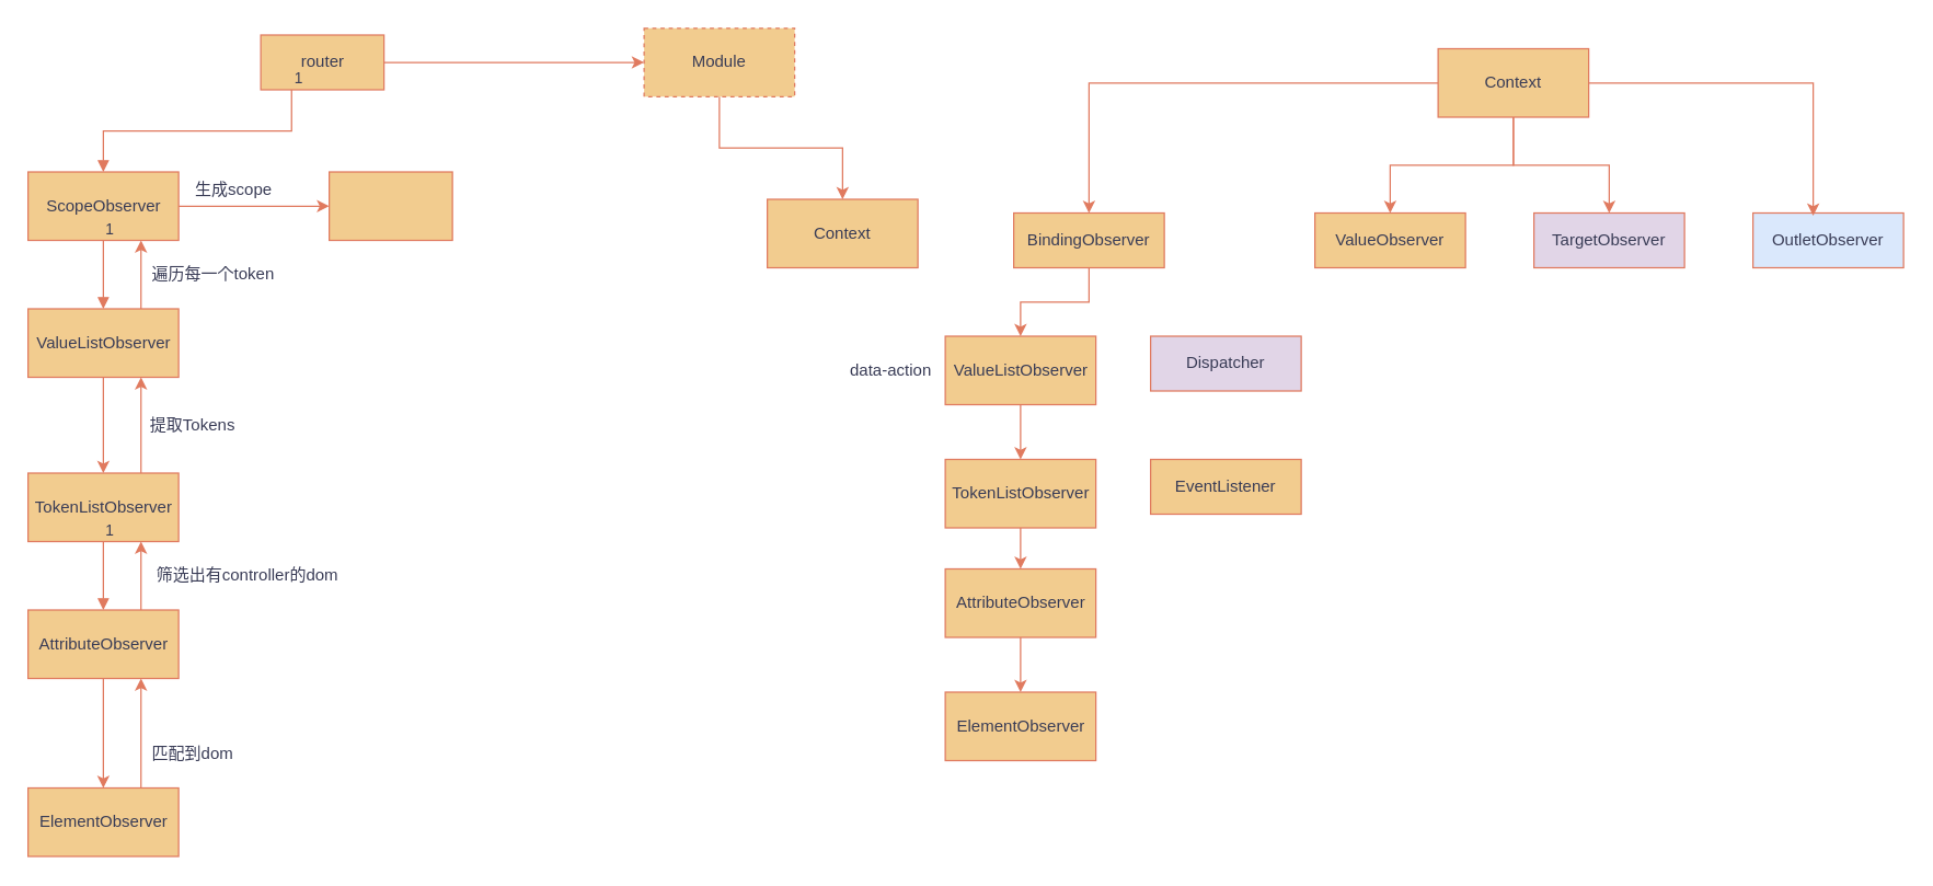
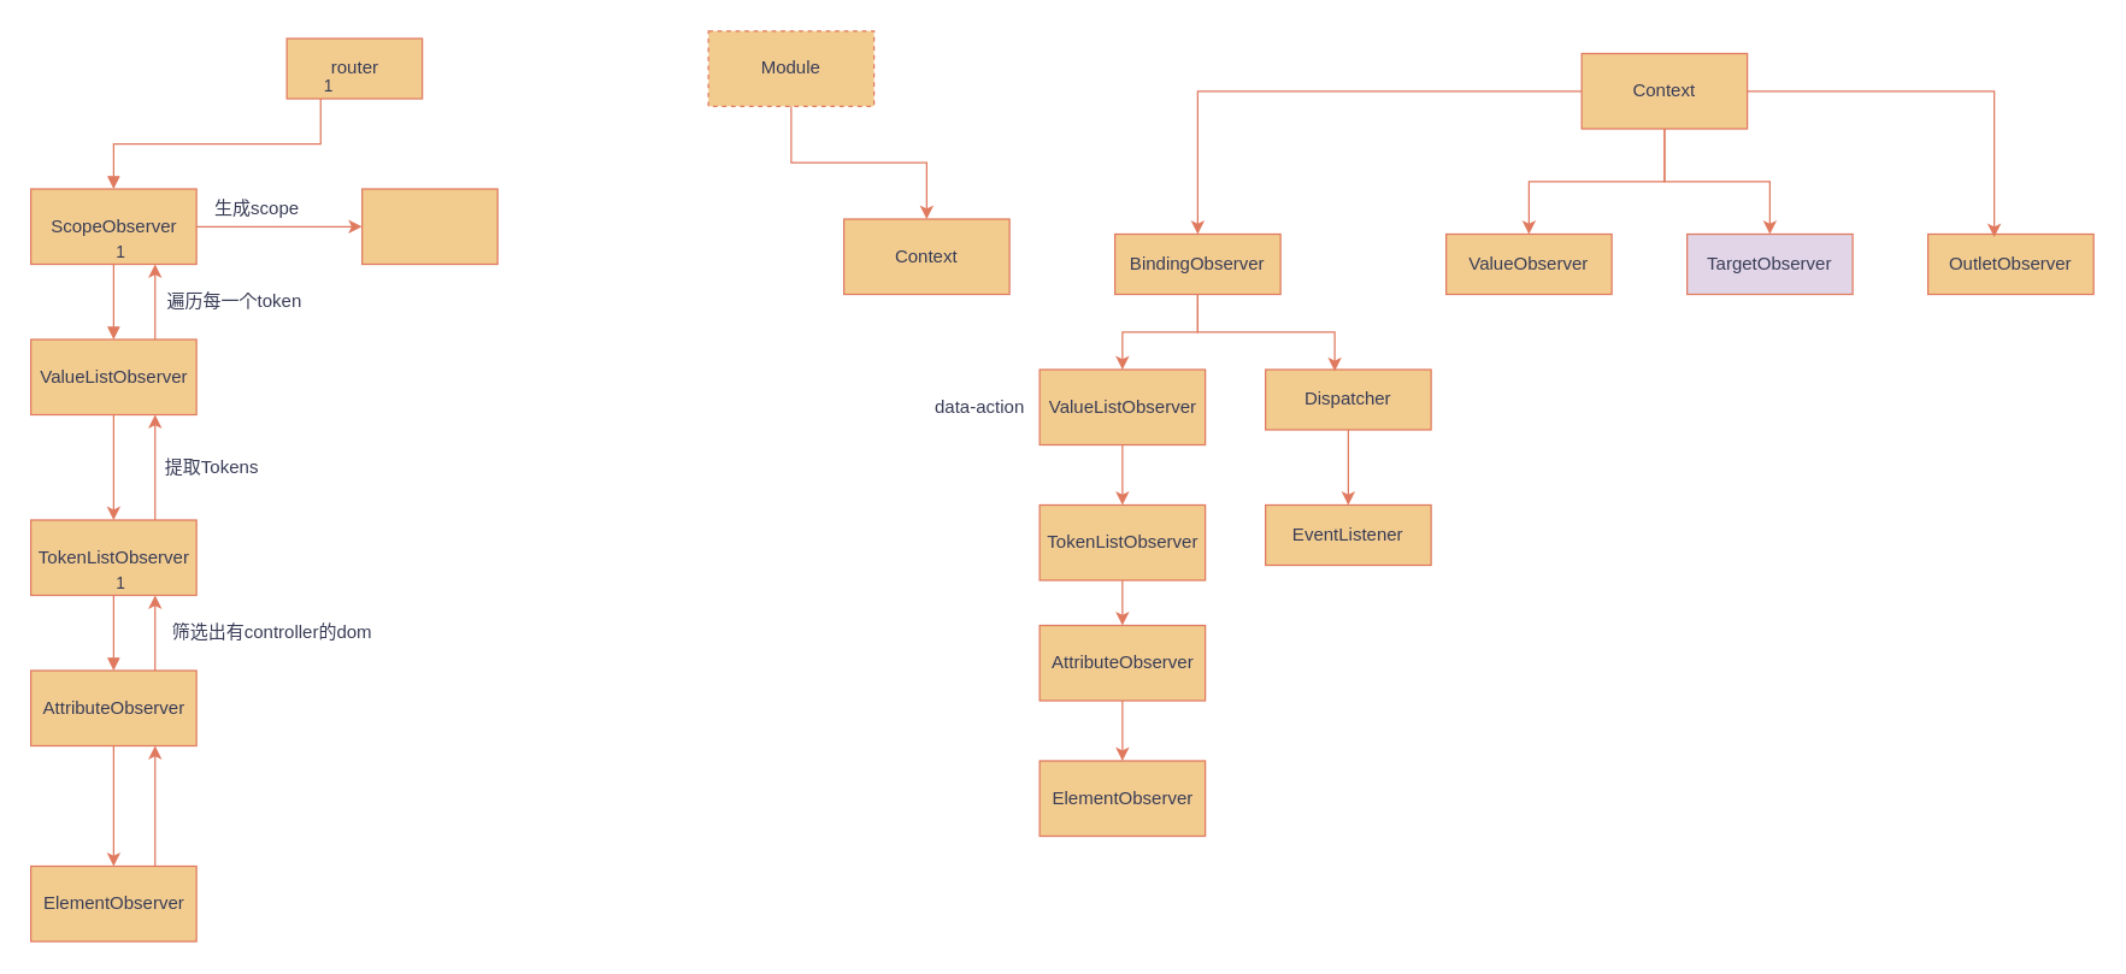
  <mxCell id="0" />
  <mxCell id="1" value="未命名图层" style="" parent="0" />
  <mxCell id="2" parent="0" />
- <mxCell id="3" value="" style="edgeStyle=orthogonalEdgeStyle;orthogonalLoop=1;jettySize=auto;html=1;labelBackgroundColor=none;strokeColor=#E07A5F;fontColor=default;" parent="2" source="4" target="24" edge="1"><mxGeometry relative="1" as="geometry" /></mxCell>
  <mxCell id="4" value="router" style="html=1;rounded=0;labelBackgroundColor=none;fillColor=#F2CC8F;strokeColor=#E07A5F;fontColor=#393C56;" parent="2" vertex="1"><mxGeometry x="190" y="25" width="90" height="40" as="geometry" /></mxCell>
  <mxCell id="5" style="edgeStyle=orthogonalEdgeStyle;rounded=0;orthogonalLoop=1;jettySize=auto;html=1;entryX=0;entryY=0.5;entryDx=0;entryDy=0;strokeColor=#E07A5F;fontColor=#393C56;fillColor=#F2CC8F;" edge="1" parent="2" source="6" target="52"><mxGeometry relative="1" as="geometry" /></mxCell>
  <mxCell id="6" value="ScopeObserver" style="html=1;rounded=0;labelBackgroundColor=none;fillColor=#F2CC8F;strokeColor=#E07A5F;fontColor=#393C56;" parent="2" vertex="1"><mxGeometry x="20" y="125" width="110" height="50" as="geometry" /></mxCell>
  <mxCell id="7" value="" style="edgeStyle=orthogonalEdgeStyle;orthogonalLoop=1;jettySize=auto;html=1;labelBackgroundColor=none;strokeColor=#E07A5F;fontColor=default;" parent="2" source="9" target="15" edge="1"><mxGeometry relative="1" as="geometry" /></mxCell>
  <mxCell id="8" style="edgeStyle=orthogonalEdgeStyle;rounded=0;orthogonalLoop=1;jettySize=auto;html=1;exitX=0.75;exitY=0;exitDx=0;exitDy=0;entryX=0.75;entryY=1;entryDx=0;entryDy=0;strokeColor=#E07A5F;fontColor=#393C56;fillColor=#F2CC8F;" edge="1" parent="2" source="9" target="6"><mxGeometry relative="1" as="geometry" /></mxCell>
  <mxCell id="9" value="ValueListObserver" style="html=1;rounded=0;labelBackgroundColor=none;fillColor=#F2CC8F;strokeColor=#E07A5F;fontColor=#393C56;" parent="2" vertex="1"><mxGeometry x="20" y="225" width="110" height="50" as="geometry" /></mxCell>
  <mxCell id="10" value="" style="endArrow=block;endFill=1;html=1;edgeStyle=orthogonalEdgeStyle;align=left;verticalAlign=top;rounded=0;exitX=0.25;exitY=1;exitDx=0;exitDy=0;entryX=0.5;entryY=0;entryDx=0;entryDy=0;curved=0;labelBackgroundColor=none;strokeColor=#E07A5F;fontColor=default;" parent="2" source="4" target="6" edge="1"><mxGeometry x="-1" relative="1" as="geometry"><mxPoint x="290" y="95" as="sourcePoint" /><mxPoint x="450" y="95" as="targetPoint" /></mxGeometry></mxCell>
  <mxCell id="11" value="1" style="edgeLabel;resizable=0;html=1;align=left;verticalAlign=bottom;rounded=0;labelBackgroundColor=none;fontColor=#393C56;" parent="10" connectable="0" vertex="1"><mxGeometry x="-1" relative="1" as="geometry" /></mxCell>
  <mxCell id="12" value="" style="endArrow=block;endFill=1;html=1;edgeStyle=orthogonalEdgeStyle;align=left;verticalAlign=top;rounded=0;exitX=0.5;exitY=1;exitDx=0;exitDy=0;entryX=0.5;entryY=0;entryDx=0;entryDy=0;labelBackgroundColor=none;strokeColor=#E07A5F;fontColor=default;" parent="2" source="6" target="9" edge="1"><mxGeometry x="-1" relative="1" as="geometry"><mxPoint x="480" y="395" as="sourcePoint" /><mxPoint x="640" y="395" as="targetPoint" /></mxGeometry></mxCell>
  <mxCell id="13" value="1" style="edgeLabel;resizable=0;html=1;align=left;verticalAlign=bottom;rounded=0;labelBackgroundColor=none;fontColor=#393C56;" parent="12" connectable="0" vertex="1"><mxGeometry x="-1" relative="1" as="geometry" /></mxCell>
  <mxCell id="14" style="edgeStyle=orthogonalEdgeStyle;rounded=0;orthogonalLoop=1;jettySize=auto;html=1;exitX=0.75;exitY=0;exitDx=0;exitDy=0;entryX=0.75;entryY=1;entryDx=0;entryDy=0;strokeColor=#E07A5F;fontColor=#393C56;fillColor=#F2CC8F;" edge="1" parent="2" source="15" target="9"><mxGeometry relative="1" as="geometry" /></mxCell>
  <mxCell id="15" value="TokenListObserver" style="html=1;rounded=0;labelBackgroundColor=none;fillColor=#F2CC8F;strokeColor=#E07A5F;fontColor=#393C56;" parent="2" vertex="1"><mxGeometry x="20" y="345" width="110" height="50" as="geometry" /></mxCell>
  <mxCell id="16" value="" style="edgeStyle=orthogonalEdgeStyle;orthogonalLoop=1;jettySize=auto;html=1;labelBackgroundColor=none;strokeColor=#E07A5F;fontColor=default;" parent="2" source="18" target="22" edge="1"><mxGeometry relative="1" as="geometry" /></mxCell>
  <mxCell id="17" style="edgeStyle=orthogonalEdgeStyle;rounded=0;orthogonalLoop=1;jettySize=auto;html=1;exitX=0.75;exitY=0;exitDx=0;exitDy=0;entryX=0.75;entryY=1;entryDx=0;entryDy=0;strokeColor=#E07A5F;fontColor=#393C56;fillColor=#F2CC8F;" edge="1" parent="2" source="18" target="15"><mxGeometry relative="1" as="geometry" /></mxCell>
  <mxCell id="18" value="AttributeObserver" style="html=1;rounded=0;labelBackgroundColor=none;fillColor=#F2CC8F;strokeColor=#E07A5F;fontColor=#393C56;" parent="2" vertex="1"><mxGeometry x="20" y="445" width="110" height="50" as="geometry" /></mxCell>
  <mxCell id="19" value="&lt;div&gt;&lt;br&gt;&lt;/div&gt;&lt;div&gt;&lt;br&gt;&lt;/div&gt;" style="endArrow=block;endFill=1;html=1;edgeStyle=orthogonalEdgeStyle;align=left;verticalAlign=top;rounded=0;exitX=0.5;exitY=1;exitDx=0;exitDy=0;entryX=0.5;entryY=0;entryDx=0;entryDy=0;labelBackgroundColor=none;strokeColor=#E07A5F;fontColor=default;" parent="2" source="15" target="18" edge="1"><mxGeometry x="-1" relative="1" as="geometry"><mxPoint x="480" y="615" as="sourcePoint" /><mxPoint x="640" y="615" as="targetPoint" /></mxGeometry></mxCell>
  <mxCell id="20" value="1" style="edgeLabel;resizable=0;html=1;align=left;verticalAlign=bottom;rounded=0;labelBackgroundColor=none;fontColor=#393C56;" parent="19" connectable="0" vertex="1"><mxGeometry x="-1" relative="1" as="geometry" /></mxCell>
  <mxCell id="21" style="edgeStyle=orthogonalEdgeStyle;rounded=0;orthogonalLoop=1;jettySize=auto;html=1;exitX=0.75;exitY=0;exitDx=0;exitDy=0;entryX=0.75;entryY=1;entryDx=0;entryDy=0;strokeColor=#E07A5F;fontColor=#393C56;fillColor=#F2CC8F;" edge="1" parent="2" source="22" target="18"><mxGeometry relative="1" as="geometry" /></mxCell>
  <mxCell id="22" value="ElementObserver" style="html=1;rounded=0;labelBackgroundColor=none;fillColor=#F2CC8F;strokeColor=#E07A5F;fontColor=#393C56;" parent="2" vertex="1"><mxGeometry x="20" y="575" width="110" height="50" as="geometry" /></mxCell>
  <mxCell id="23" value="" style="edgeStyle=orthogonalEdgeStyle;rounded=0;orthogonalLoop=1;jettySize=auto;html=1;strokeColor=#E07A5F;fontColor=default;fillColor=#F2CC8F;labelBackgroundColor=none;" parent="2" source="24" target="35" edge="1"><mxGeometry relative="1" as="geometry" /></mxCell>
  <mxCell id="24" value="Module" style="html=1;whiteSpace=wrap;labelBackgroundColor=none;fillColor=#F2CC8F;strokeColor=#E07A5F;fontColor=#393C56;dashed=1;" parent="2" vertex="1"><mxGeometry x="470" y="20" width="110" height="50" as="geometry" /></mxCell>
  <mxCell id="25" style="edgeStyle=orthogonalEdgeStyle;rounded=0;orthogonalLoop=1;jettySize=auto;html=1;strokeColor=#E07A5F;fontColor=default;fillColor=#F2CC8F;labelBackgroundColor=none;" parent="2" source="28" target="31" edge="1"><mxGeometry relative="1" as="geometry" /></mxCell>
  <mxCell id="26" style="edgeStyle=orthogonalEdgeStyle;rounded=0;orthogonalLoop=1;jettySize=auto;html=1;strokeColor=#E07A5F;fontColor=default;fillColor=#F2CC8F;labelBackgroundColor=none;" parent="2" source="28" target="32" edge="1"><mxGeometry relative="1" as="geometry" /></mxCell>
  <mxCell id="27" style="edgeStyle=orthogonalEdgeStyle;rounded=0;orthogonalLoop=1;jettySize=auto;html=1;strokeColor=#E07A5F;fontColor=default;fillColor=#F2CC8F;labelBackgroundColor=none;" parent="2" source="28" target="30" edge="1"><mxGeometry relative="1" as="geometry" /></mxCell>
  <mxCell id="28" value="Context" style="html=1;whiteSpace=wrap;labelBackgroundColor=none;fillColor=#F2CC8F;strokeColor=#E07A5F;fontColor=#393C56;" parent="2" vertex="1"><mxGeometry x="1050" y="35" width="110" height="50" as="geometry" /></mxCell>
  <mxCell id="29" value="" style="edgeStyle=orthogonalEdgeStyle;rounded=0;orthogonalLoop=1;jettySize=auto;html=1;strokeColor=#E07A5F;fontColor=default;fillColor=#F2CC8F;labelBackgroundColor=none;" parent="2" source="30" target="37" edge="1"><mxGeometry relative="1" as="geometry" /></mxCell>
  <mxCell id="30" value="BindingObserver" style="html=1;whiteSpace=wrap;labelBackgroundColor=none;fillColor=#F2CC8F;strokeColor=#E07A5F;fontColor=#393C56;" parent="2" vertex="1"><mxGeometry x="740" y="155" width="110" height="40" as="geometry" /></mxCell>
  <mxCell id="31" value="ValueObserver" style="html=1;whiteSpace=wrap;labelBackgroundColor=none;fillColor=#F2CC8F;strokeColor=#E07A5F;fontColor=#393C56;" parent="2" vertex="1"><mxGeometry x="960" y="155" width="110" height="40" as="geometry" /></mxCell>
  <mxCell id="32" value="TargetObserver" style="html=1;whiteSpace=wrap;labelBackgroundColor=none;fillColor=#e1d5e7;strokeColor=#E07A5F;fontColor=#393C56;" parent="2" vertex="1"><mxGeometry x="1120" y="155" width="110" height="40" as="geometry" /></mxCell>
- <mxCell id="33" value="OutletObserver" style="html=1;whiteSpace=wrap;labelBackgroundColor=none;fillColor=#dae8fc;strokeColor=#E07A5F;fontColor=#393C56;" parent="2" vertex="1"><mxGeometry x="1280" y="155" width="110" height="40" as="geometry" /></mxCell>
+ <mxCell id="33" value="OutletObserver" style="html=1;whiteSpace=wrap;labelBackgroundColor=none;fillColor=#F2CC8F;strokeColor=#E07A5F;fontColor=#393C56;" parent="2" vertex="1"><mxGeometry x="1280" y="155" width="110" height="40" as="geometry" /></mxCell>
  <mxCell id="34" style="edgeStyle=orthogonalEdgeStyle;rounded=0;orthogonalLoop=1;jettySize=auto;html=1;entryX=0.4;entryY=0.05;entryDx=0;entryDy=0;entryPerimeter=0;strokeColor=#E07A5F;fontColor=default;fillColor=#F2CC8F;labelBackgroundColor=none;" parent="2" source="28" target="33" edge="1"><mxGeometry relative="1" as="geometry" /></mxCell>
  <mxCell id="35" value="Context" style="html=1;whiteSpace=wrap;labelBackgroundColor=none;fillColor=#F2CC8F;strokeColor=#E07A5F;fontColor=#393C56;" parent="2" vertex="1"><mxGeometry x="560" y="145" width="110" height="50" as="geometry" /></mxCell>
  <mxCell id="36" value="" style="edgeStyle=orthogonalEdgeStyle;rounded=0;orthogonalLoop=1;jettySize=auto;html=1;strokeColor=#E07A5F;fontColor=default;fillColor=#F2CC8F;labelBackgroundColor=none;" parent="2" source="37" target="39" edge="1"><mxGeometry relative="1" as="geometry" /></mxCell>
  <mxCell id="37" value="ValueListObserver" style="html=1;rounded=0;labelBackgroundColor=none;fillColor=#F2CC8F;strokeColor=#E07A5F;fontColor=#393C56;" parent="2" vertex="1"><mxGeometry x="690" y="245" width="110" height="50" as="geometry" /></mxCell>
  <mxCell id="38" value="" style="edgeStyle=orthogonalEdgeStyle;rounded=0;orthogonalLoop=1;jettySize=auto;html=1;strokeColor=#E07A5F;fontColor=#393C56;fillColor=#F2CC8F;" edge="1" parent="2" source="39" target="50"><mxGeometry relative="1" as="geometry" /></mxCell>
  <mxCell id="39" value="TokenListObserver" style="html=1;rounded=0;labelBackgroundColor=none;fillColor=#F2CC8F;strokeColor=#E07A5F;fontColor=#393C56;" parent="2" vertex="1"><mxGeometry x="690" y="335" width="110" height="50" as="geometry" /></mxCell>
  <mxCell id="40" value="data-action" style="text;html=1;align=center;verticalAlign=middle;resizable=0;points=[];autosize=1;strokeColor=none;fillColor=none;fontColor=#393C56;labelBackgroundColor=none;" parent="2" vertex="1"><mxGeometry x="610" y="255" width="80" height="30" as="geometry" /></mxCell>
  <mxCell id="41" value="ElementObserver" style="html=1;rounded=0;labelBackgroundColor=none;fillColor=#F2CC8F;strokeColor=#E07A5F;fontColor=#393C56;" parent="2" vertex="1"><mxGeometry x="690" y="505" width="110" height="50" as="geometry" /></mxCell>
- <mxCell id="43" value="Dispatcher" style="html=1;whiteSpace=wrap;labelBackgroundColor=none;fillColor=#e1d5e7;strokeColor=#E07A5F;fontColor=#393C56;" vertex="1" parent="2"><mxGeometry x="840" y="245" width="110" height="40" as="geometry" /></mxCell>
+ <mxCell id="42" value="" style="edgeStyle=orthogonalEdgeStyle;rounded=0;orthogonalLoop=1;jettySize=auto;html=1;strokeColor=#E07A5F;fontColor=#393C56;fillColor=#F2CC8F;" edge="1" parent="2" source="43" target="45"><mxGeometry relative="1" as="geometry" /></mxCell>
+ <mxCell id="43" value="Dispatcher" style="html=1;whiteSpace=wrap;labelBackgroundColor=none;fillColor=#F2CC8F;strokeColor=#E07A5F;fontColor=#393C56;" vertex="1" parent="2"><mxGeometry x="840" y="245" width="110" height="40" as="geometry" /></mxCell>
+ <mxCell id="44" style="edgeStyle=orthogonalEdgeStyle;rounded=0;orthogonalLoop=1;jettySize=auto;html=1;entryX=0.418;entryY=0.025;entryDx=0;entryDy=0;entryPerimeter=0;strokeColor=#E07A5F;fontColor=#393C56;fillColor=#F2CC8F;" edge="1" parent="2" source="30" target="43"><mxGeometry relative="1" as="geometry" /></mxCell>
  <mxCell id="45" value="EventListener" style="html=1;whiteSpace=wrap;labelBackgroundColor=none;fillColor=#F2CC8F;strokeColor=#E07A5F;fontColor=#393C56;" vertex="1" parent="2"><mxGeometry x="840" y="335" width="110" height="40" as="geometry" /></mxCell>
- <mxCell id="46" value="匹配到dom" style="text;html=1;align=center;verticalAlign=middle;resizable=0;points=[];autosize=1;strokeColor=none;fillColor=none;fontColor=#393C56;" vertex="1" parent="2"><mxGeometry x="100" y="535" width="80" height="30" as="geometry" /></mxCell>
  <mxCell id="47" value="筛选出有controller的dom" style="text;html=1;align=center;verticalAlign=middle;resizable=0;points=[];autosize=1;strokeColor=none;fillColor=none;fontColor=#393C56;" vertex="1" parent="2"><mxGeometry x="100" y="405" width="160" height="30" as="geometry" /></mxCell>
  <mxCell id="48" value="提取Tokens" style="text;html=1;align=center;verticalAlign=middle;resizable=0;points=[];autosize=1;strokeColor=none;fillColor=none;fontColor=#393C56;" vertex="1" parent="2"><mxGeometry x="95" y="295" width="90" height="30" as="geometry" /></mxCell>
  <mxCell id="49" value="" style="edgeStyle=orthogonalEdgeStyle;rounded=0;orthogonalLoop=1;jettySize=auto;html=1;strokeColor=#E07A5F;fontColor=#393C56;fillColor=#F2CC8F;" edge="1" parent="2" source="50" target="41"><mxGeometry relative="1" as="geometry" /></mxCell>
  <mxCell id="50" value="AttributeObserver" style="html=1;rounded=0;labelBackgroundColor=none;fillColor=#F2CC8F;strokeColor=#E07A5F;fontColor=#393C56;" vertex="1" parent="2"><mxGeometry x="690" y="415" width="110" height="50" as="geometry" /></mxCell>
  <mxCell id="51" value="遍历每一个token" style="text;html=1;align=center;verticalAlign=middle;resizable=0;points=[];autosize=1;strokeColor=none;fillColor=none;fontColor=#393C56;" vertex="1" parent="2"><mxGeometry x="100" y="185" width="110" height="30" as="geometry" /></mxCell>
  <mxCell id="52" value="" style="whiteSpace=wrap;html=1;strokeColor=#E07A5F;fontColor=#393C56;fillColor=#F2CC8F;" vertex="1" parent="2"><mxGeometry x="240" y="125" width="90" height="50" as="geometry" /></mxCell>
  <mxCell id="53" value="生成scope" style="text;html=1;align=center;verticalAlign=middle;resizable=0;points=[];autosize=1;strokeColor=none;fillColor=none;fontColor=#393C56;" vertex="1" parent="2"><mxGeometry x="130" y="123" width="80" height="30" as="geometry" /></mxCell>
